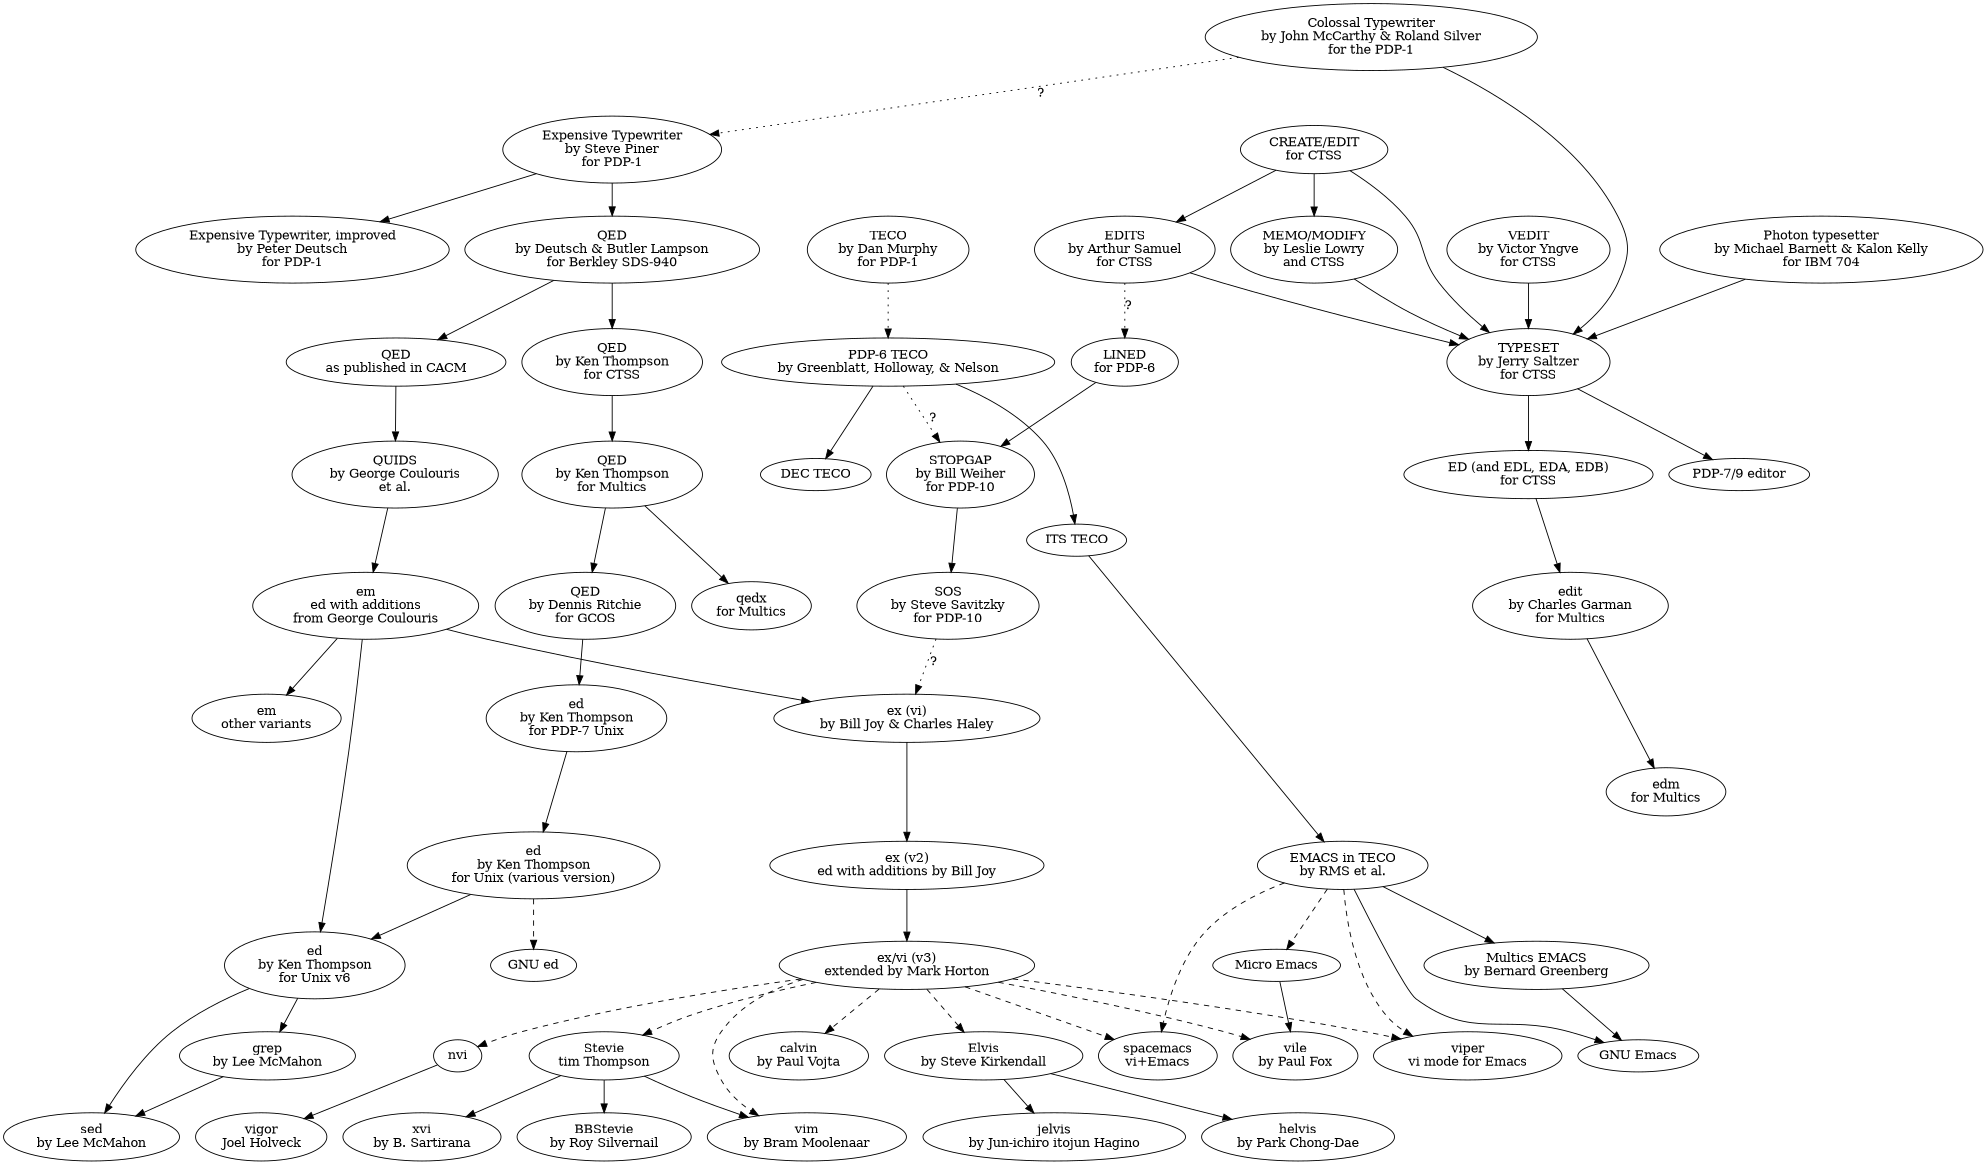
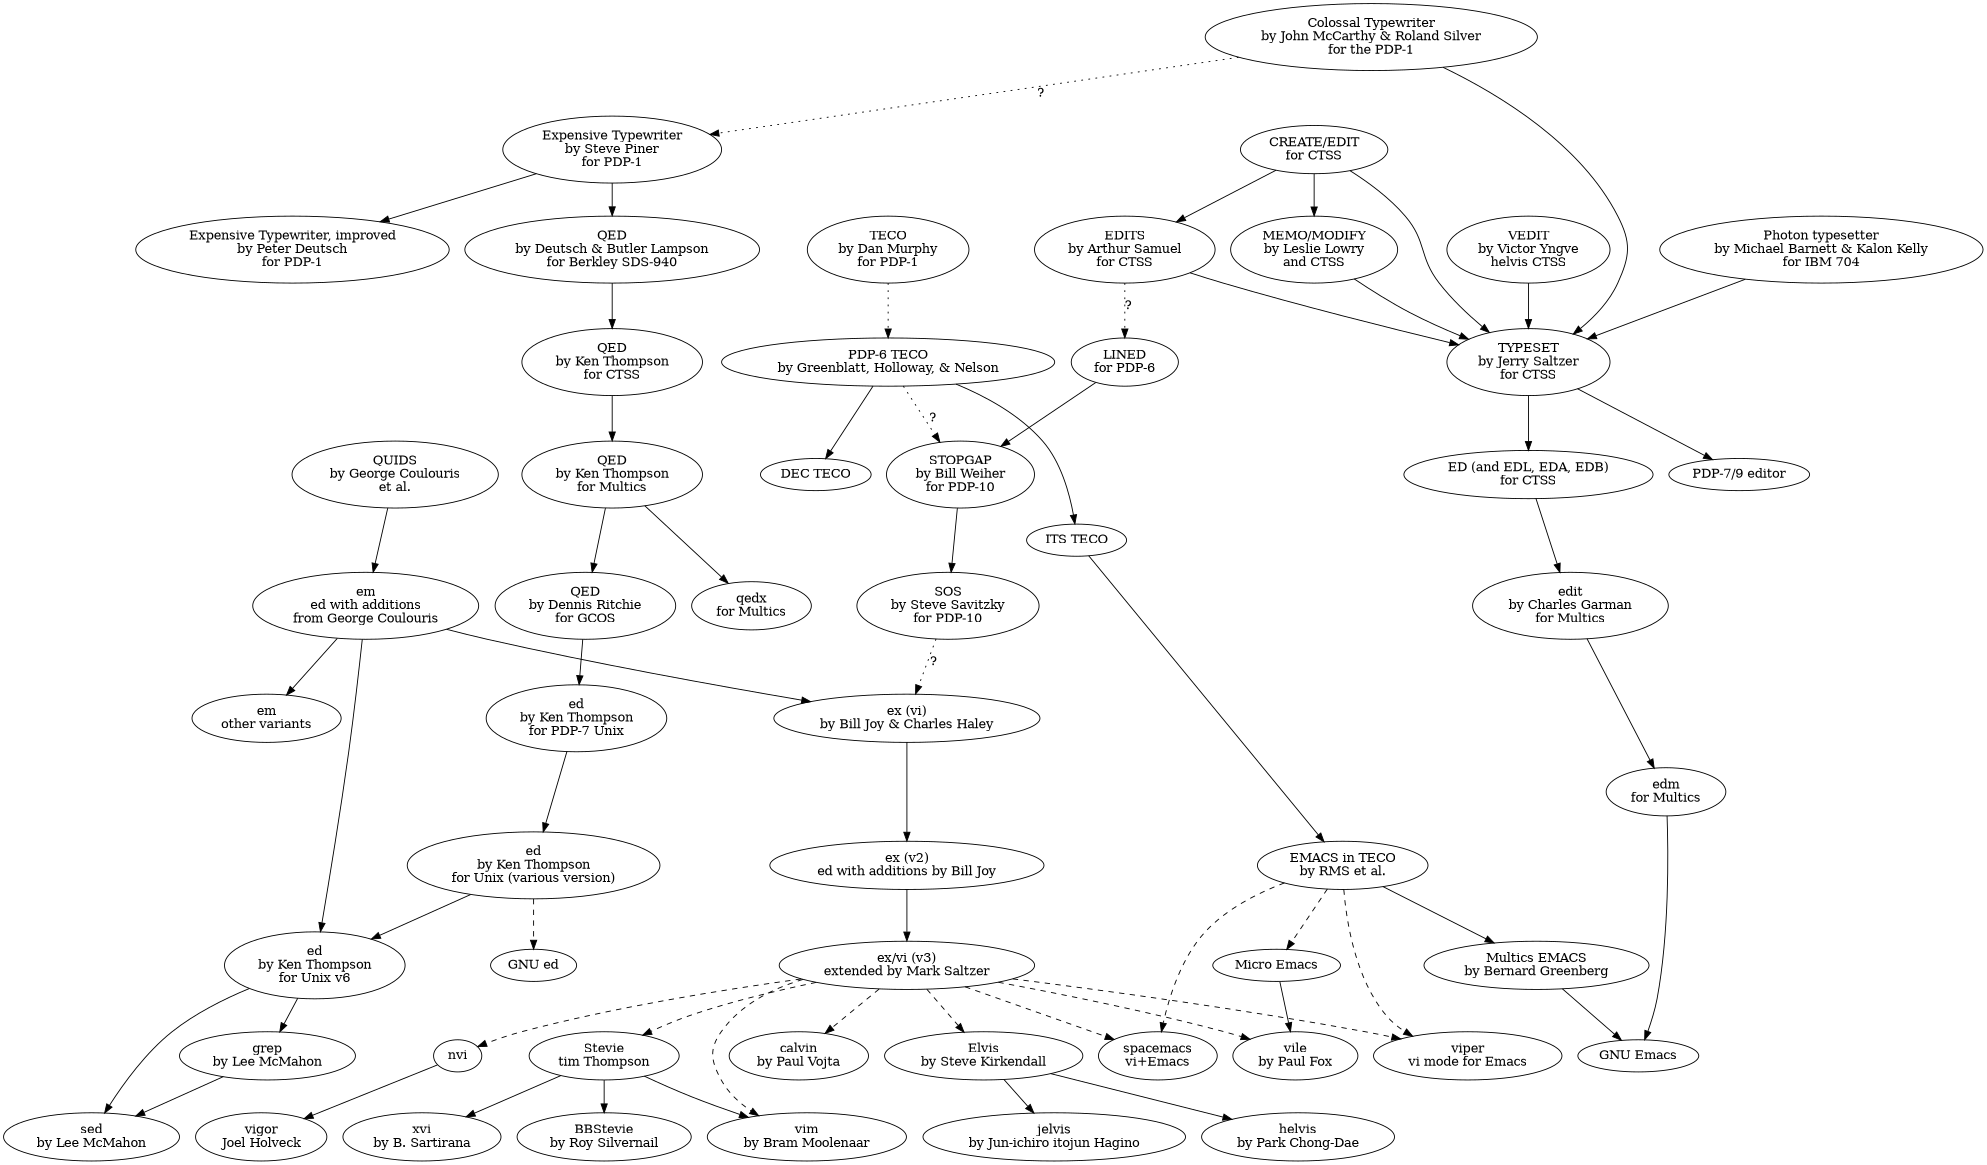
  digraph {
    n1 [label="Colossal Typewriter\nby John McCarthy & Roland Silver\nfor the PDP-1"]
    n2 [label="Expensive Typewriter\nby Steve Piner\nfor PDP-1"]
    n3 [label="TYPESET\nby Jerry Saltzer\nfor CTSS"]
    n4 [label="Expensive Typewriter, improved\nby Peter Deutsch\nfor PDP-1"]
    n5 [label="QED\nby Deutsch & Butler Lampson\nfor Berkley SDS-940"]
    n6 [label="PDP-7/9 editor"]
    n7 [label="ED (and EDL, EDA, EDB)\nfor CTSS"]
    n8 [label="Photon typesetter\nby Michael Barnett & Kalon Kelly\nfor IBM 704"]
-   n9 [label="QED\nas published in CACM"]
    n10 [label="QED\nby Ken Thompson\nfor CTSS"]
    n11 [label="QUIDS\nby George Coulouris\net al."]
    n12 [label="QED\nby Ken Thompson\nfor Multics"]
    n13 [label="em\ned with additions\nfrom George Coulouris"]
    n14 [label="QED\nby Dennis Ritchie\nfor GCOS"]
    n15 [label="qedx\nfor Multics"]
    n16 [label="ed\nby Ken Thompson\nfor PDP-7 Unix"]
    n17 [label="ed\nby Ken Thompson\nfor Unix (various version)"]
    n18 [label="ed\nby Ken Thompson\nfor Unix v6"]
    n19 [label="em\nother variants"]
    n20 [label="ex (vi)\nby Bill Joy & Charles Haley"]
    n21 [label="GNU ed"]
    n22 [label="sed\nby Lee McMahon"]
    n23 [label="grep\nby Lee McMahon"]
    n24 [label="ex (v2)\ned with additions by Bill Joy"]
-   n25 [label="ex/vi (v3)\nextended by Mark Horton"]
+   n25 [label="ex/vi (v3)\nextended by Mark Saltzer"]
    n26 [label="Stevie\ntim Thompson"]
    n27 [label="calvin\nby Paul Vojta"]
    n28 [label="Elvis\nby Steve Kirkendall"]
    n29 [label="vim\nby Bram Moolenaar"]
    nvi
    n31 [label="vile\nby Paul Fox"]
    n32 [label="viper\nvi mode for Emacs"]
    n33 [label="spacemacs\nvi+Emacs"]
    n34 [label="BBStevie\nby Roy Silvernail"]
    n35 [label="xvi\nby B. Sartirana"]
    n36 [label="jelvis\nby Jun-ichiro itojun Hagino"]
    n37 [label="helvis\nby Park Chong-Dae"]
    n38 [label="vigor\nJoel Holveck"]
    n39 [label="CREATE/EDIT\nfor CTSS"]
    n40 [label="EDITS\nby Arthur Samuel\nfor CTSS"]
    n41 [label="MEMO/MODIFY\nby Leslie Lowry\nand CTSS"]
    n42 [label="LINED\nfor PDP-6"]
    n43 [label="STOPGAP\nby Bill Weiher\nfor PDP-10"]
    n44 [label="edit\nby Charles Garman\nfor Multics"]
-   n45 [label="VEDIT\nby Victor Yngve\nfor CTSS"]
+   n45 [label="VEDIT\nby Victor Yngve\nhelvis CTSS"]
    n46 [label="TECO\nby Dan Murphy\nfor PDP-1"]
    n47 [label="PDP-6 TECO\nby Greenblatt, Holloway, & Nelson"]
    n48 [label="DEC TECO"]
    n49 [label="ITS TECO"]
    n50 [label="EMACS in TECO\nby RMS et al."]
    n51 [label="SOS\nby Steve Savitzky\nfor PDP-10"]
    n52 [label="Micro Emacs"]
    n53 [label="Multics EMACS\nby Bernard Greenberg"]
    n54 [label="GNU Emacs"]
    n55 [label="edm\nfor Multics"]
    n1 -> n2 [label="?" style=dotted]
    n1 -> n3
    n2 -> n4
    n2 -> n5
    n3 -> n6
    n3 -> n7
-   n5 -> n9
    n5 -> n10
    n7 -> n44
    n8 -> n3
-   n9 -> n11
    n10 -> n12
    n11 -> n13
    n12 -> n14
    n12 -> n15
    n13 -> n18
    n13 -> n19
    n13 -> n20
    n14 -> n16
    n16 -> n17
    n17 -> n18
    n17 -> n21 [style=dashed]
    n18 -> n22
    n18 -> n23
    n20 -> n24
    n23 -> n22
    n24 -> n25
    n25 -> n26 [style=dashed]
    n25 -> n27 [style=dashed]
    n25 -> n28 [style=dashed]
    n25 -> n29 [style=dashed]
    n25 -> nvi [style=dashed]
    n25 -> n31 [style=dashed]
    n25 -> n32 [style=dashed]
    n25 -> n33 [style=dashed]
    n26 -> n29
    n26 -> n34
    n26 -> n35
    n28 -> n36
    n28 -> n37
    nvi -> n38
    n39 -> n3
    n39 -> n40
    n39 -> n41
    n40 -> n3
    n40 -> n42 [label="?" style=dotted]
    n41 -> n3
    n42 -> n43
    n43 -> n51
    n44 -> n55
    n45 -> n3
    n46 -> n47 [style=dotted]
    n47 -> n43 [label="?" style=dotted]
    n47 -> n48
    n47 -> n49
    n49 -> n50
    n50 -> n32 [style=dashed]
    n50 -> n33 [style=dashed]
    n50 -> n52 [style=dashed]
    n50 -> n53
-   n50 -> n54
+   n55 -> n54
    n51 -> n20 [label="?" style=dotted]
    n52 -> n31
    n53 -> n54
  }
